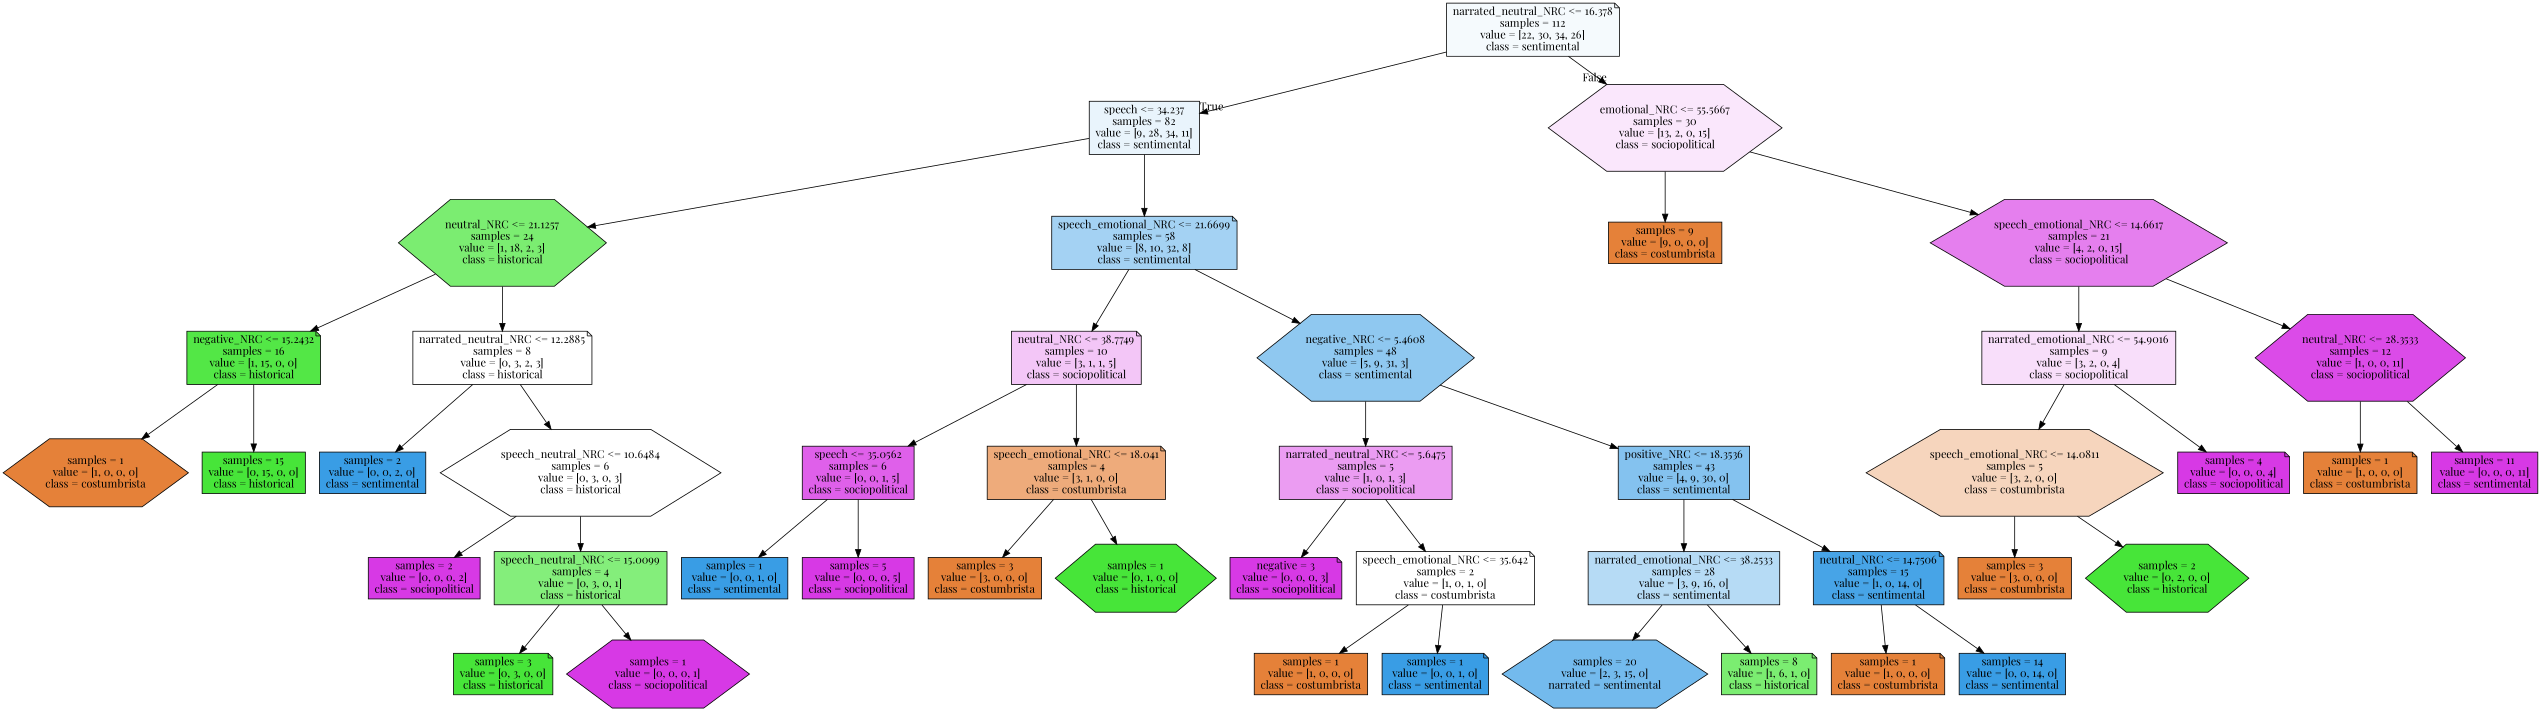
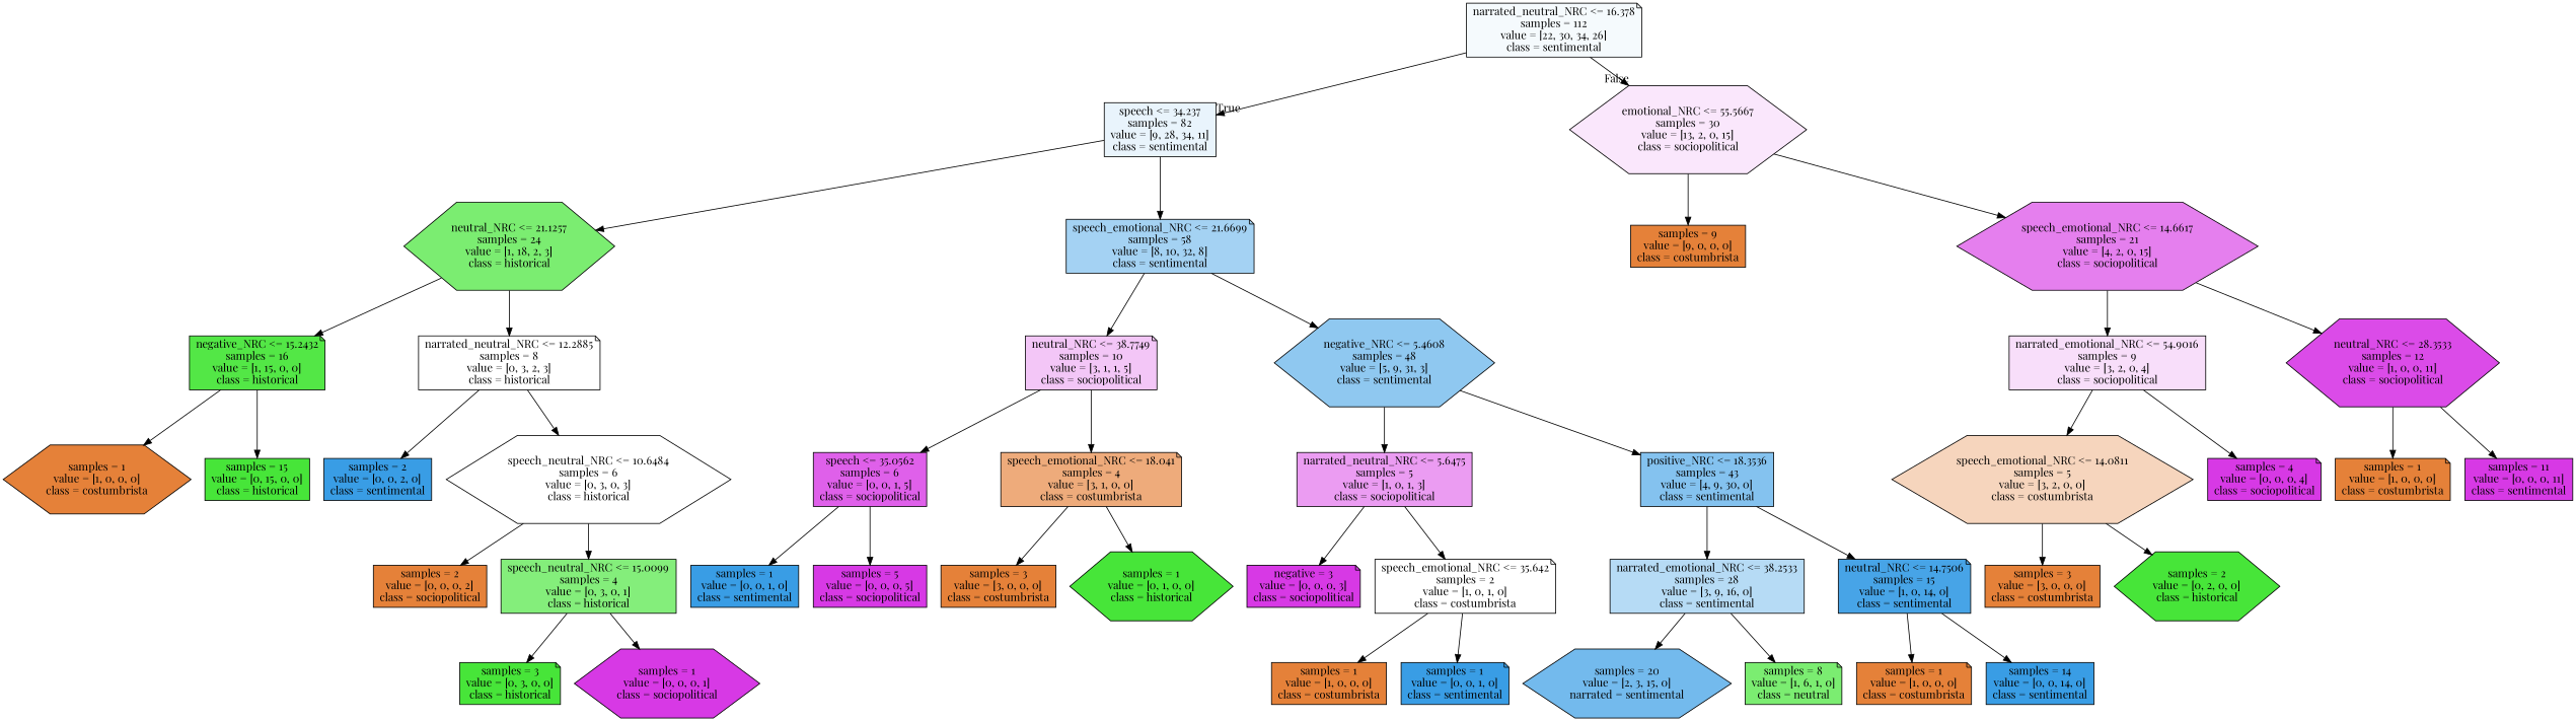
  digraph {
    fontname="Playfair Display"
    node [color=black fillcolor="#e58139ff" fontname="Playfair Display" shape=box style=filled]
    edge [fontname="Playfair Display"]
    n1 [fillcolor="#399de50c" label="narrated_neutral_NRC <= 16.378\nsamples = 112\nvalue = [22, 30, 34, 26]\nclass = sentimental" shape=note]
    n2 [fillcolor="#399de51c" label="speech <= 34.237\nsamples = 82\nvalue = [9, 28, 34, 11]\nclass = sentimental"]
    n3 [fillcolor="#d739e51e" label="emotional_NRC <= 55.5667\nsamples = 30\nvalue = [13, 2, 0, 15]\nclass = sociopolitical" shape=hexagon]
    n4 [fillcolor="#47e539b6" label="neutral_NRC <= 21.1257\nsamples = 24\nvalue = [1, 18, 2, 3]\nclass = historical" shape=hexagon]
    n5 [fillcolor="#399de575" label="speech_emotional_NRC <= 21.6699\nsamples = 58\nvalue = [8, 10, 32, 8]\nclass = sentimental" shape=note]
    n6 [label="samples = 9\nvalue = [9, 0, 0, 0]\nclass = costumbrista"]
    n7 [fillcolor="#d739e5a5" label="speech_emotional_NRC <= 14.6617\nsamples = 21\nvalue = [4, 2, 0, 15]\nclass = sociopolitical" shape=hexagon]
    n8 [fillcolor="#47e539ee" label="negative_NRC <= 15.2432\nsamples = 16\nvalue = [1, 15, 0, 0]\nclass = historical" shape=note]
    n9 [fillcolor="#47e53900" label="narrated_neutral_NRC <= 12.2885\nsamples = 8\nvalue = [0, 3, 2, 3]\nclass = historical" shape=note]
    n10 [fillcolor="#d739e549" label="neutral_NRC <= 38.7749\nsamples = 10\nvalue = [3, 1, 1, 5]\nclass = sociopolitical" shape=note]
    n11 [fillcolor="#399de590" label="negative_NRC <= 5.4608\nsamples = 48\nvalue = [5, 9, 31, 3]\nclass = sentimental" shape=hexagon]
    n12 [label="samples = 1\nvalue = [1, 0, 0, 0]\nclass = costumbrista" shape=hexagon]
    n13 [fillcolor="#47e539ff" label="samples = 15\nvalue = [0, 15, 0, 0]\nclass = historical"]
    n14 [fillcolor="#399de5ff" label="samples = 2\nvalue = [0, 0, 2, 0]\nclass = sentimental"]
    n15 [fillcolor="#47e53900" label="speech_neutral_NRC <= 10.6484\nsamples = 6\nvalue = [0, 3, 0, 3]\nclass = historical" shape=hexagon]
-   n16 [fillcolor="#d739e5ff" label="samples = 2\nvalue = [0, 0, 0, 2]\nclass = sociopolitical"]
+   n16 [label="samples = 2\nvalue = [0, 0, 0, 2]\nclass = sociopolitical"]
    n17 [fillcolor="#47e539aa" label="speech_neutral_NRC <= 15.0099\nsamples = 4\nvalue = [0, 3, 0, 1]\nclass = historical"]
    n18 [fillcolor="#47e539ff" label="samples = 3\nvalue = [0, 3, 0, 0]\nclass = historical" shape=note]
    n19 [fillcolor="#d739e5ff" label="samples = 1\nvalue = [0, 0, 0, 1]\nclass = sociopolitical" shape=hexagon]
    n20 [fillcolor="#d739e5cc" label="speech <= 35.0562\nsamples = 6\nvalue = [0, 0, 1, 5]\nclass = sociopolitical"]
    n21 [fillcolor="#e58139aa" label="speech_emotional_NRC <= 18.041\nsamples = 4\nvalue = [3, 1, 0, 0]\nclass = costumbrista" shape=note]
    n22 [fillcolor="#d739e57f" label="narrated_neutral_NRC <= 5.6475\nsamples = 5\nvalue = [1, 0, 1, 3]\nclass = sociopolitical"]
    n23 [fillcolor="#399de59e" label="positive_NRC <= 18.3536\nsamples = 43\nvalue = [4, 9, 30, 0]\nclass = sentimental"]
    n24 [fillcolor="#399de5ff" label="samples = 1\nvalue = [0, 0, 1, 0]\nclass = sentimental"]
    n25 [fillcolor="#d739e5ff" label="samples = 5\nvalue = [0, 0, 0, 5]\nclass = sociopolitical"]
    n26 [label="samples = 3\nvalue = [3, 0, 0, 0]\nclass = costumbrista"]
    n27 [fillcolor="#47e539ff" label="samples = 1\nvalue = [0, 1, 0, 0]\nclass = historical" shape=hexagon]
    n28 [fillcolor="#d739e5ff" label="negative = 3\nvalue = [0, 0, 0, 3]\nclass = sociopolitical" shape=note]
    n29 [fillcolor="#e5813900" label="speech_emotional_NRC <= 35.642\nsamples = 2\nvalue = [1, 0, 1, 0]\nclass = costumbrista" shape=note]
    n30 [fillcolor="#399de55e" label="narrated_emotional_NRC <= 38.2533\nsamples = 28\nvalue = [3, 9, 16, 0]\nclass = sentimental"]
    n31 [fillcolor="#399de5ed" label="neutral_NRC <= 14.7506\nsamples = 15\nvalue = [1, 0, 14, 0]\nclass = sentimental" shape=note]
    n32 [label="samples = 1\nvalue = [1, 0, 0, 0]\nclass = costumbrista"]
    n33 [fillcolor="#399de5ff" label="samples = 1\nvalue = [0, 0, 1, 0]\nclass = sentimental" shape=note]
    n34 [fillcolor="#399de5b4" label="samples = 20\nvalue = [2, 3, 15, 0]\nnarrated = sentimental" shape=hexagon]
-   n35 [fillcolor="#47e539b6" label="samples = 8\nvalue = [1, 6, 1, 0]\nclass = historical" shape=note]
+   n35 [fillcolor="#47e539b6" label="samples = 8\nvalue = [1, 6, 1, 0]\nclass = neutral" shape=note]
    n36 [label="samples = 1\nvalue = [1, 0, 0, 0]\nclass = costumbrista" shape=note]
    n37 [fillcolor="#399de5ff" label="samples = 14\nvalue = [0, 0, 14, 0]\nclass = sentimental"]
    n38 [fillcolor="#d739e52a" label="narrated_emotional_NRC <= 54.9016\nsamples = 9\nvalue = [3, 2, 0, 4]\nclass = sociopolitical"]
    n39 [fillcolor="#d739e5e8" label="neutral_NRC <= 28.3533\nsamples = 12\nvalue = [1, 0, 0, 11]\nclass = sociopolitical" shape=hexagon]
    n40 [fillcolor="#e5813955" label="speech_emotional_NRC <= 14.0811\nsamples = 5\nvalue = [3, 2, 0, 0]\nclass = costumbrista" shape=hexagon]
    n41 [fillcolor="#d739e5ff" label="samples = 4\nvalue = [0, 0, 0, 4]\nclass = sociopolitical" shape=note]
    n42 [label="samples = 1\nvalue = [1, 0, 0, 0]\nclass = costumbrista" shape=note]
    n43 [fillcolor="#d739e5ff" label="samples = 11\nvalue = [0, 0, 0, 11]\nclass = sentimental"]
    n44 [label="samples = 3\nvalue = [3, 0, 0, 0]\nclass = costumbrista"]
    n45 [fillcolor="#47e539ff" label="samples = 2\nvalue = [0, 2, 0, 0]\nclass = historical" shape=hexagon]
    n1 -> n2 [headlabel=True labelangle=45 labeldistance=2.5]
    n1 -> n3 [headlabel=False labelangle=-45 labeldistance=2.5]
    n2 -> n4
    n2 -> n5
    n3 -> n6
    n3 -> n7
    n4 -> n8
    n4 -> n9
    n5 -> n10
    n5 -> n11
    n7 -> n38
    n7 -> n39
    n8 -> n12
    n8 -> n13
    n9 -> n14
    n9 -> n15
    n10 -> n20
    n10 -> n21
    n11 -> n22
    n11 -> n23
    n15 -> n16
    n15 -> n17
    n17 -> n18
    n17 -> n19
    n20 -> n24
    n20 -> n25
    n21 -> n26
    n21 -> n27
    n22 -> n28
    n22 -> n29
    n23 -> n30
    n23 -> n31
    n29 -> n32
    n29 -> n33
    n30 -> n34
    n30 -> n35
    n31 -> n36
    n31 -> n37
    n38 -> n40
    n38 -> n41
    n39 -> n42
    n39 -> n43
    n40 -> n44
    n40 -> n45
  }
